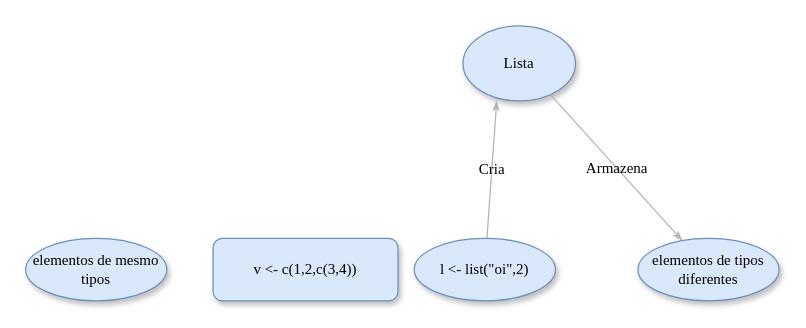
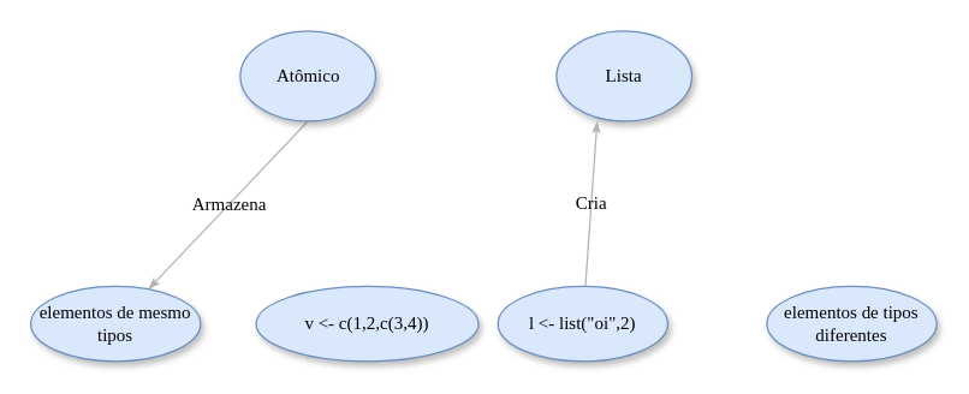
  <mxCell id="0" />
  <mxCell id="1" parent="0" />
+ <mxCell id="2" value="Armazena" style="edgeStyle=none;rounded=1;html=1;labelBackgroundColor=none;startArrow=none;startFill=0;startSize=5;endArrow=classicThin;endFill=1;endSize=5;jettySize=auto;orthogonalLoop=1;strokeColor=#B3B3B3;strokeWidth=1;fontFamily=Verdana;fontSize=12;fontColor=#000000;exitX=0.5;exitY=1;exitDx=0;exitDy=0;" parent="1" source="3" target="4" edge="1"><mxGeometry relative="1" as="geometry"><Array as="points" /></mxGeometry></mxCell>
+ <mxCell id="3" value="Atômico" style="ellipse;whiteSpace=wrap;html=1;rounded=0;shadow=1;comic=0;labelBackgroundColor=none;strokeColor=#6c8ebf;strokeWidth=1;fillColor=#dae8fc;fontFamily=Verdana;fontSize=12;align=center;" parent="1" vertex="1"><mxGeometry x="159.5" y="20" width="90" height="60" as="geometry" /></mxCell>
  <mxCell id="4" value="elementos de mesmo tipos" style="ellipse;whiteSpace=wrap;html=1;rounded=0;shadow=1;comic=0;labelBackgroundColor=none;strokeColor=#6c8ebf;strokeWidth=1;fillColor=#dae8fc;fontFamily=Verdana;fontSize=12;align=center;" parent="1" vertex="1"><mxGeometry x="20" y="190" width="113" height="50" as="geometry" /></mxCell>
  <mxCell id="5" value="Lista" style="ellipse;whiteSpace=wrap;html=1;rounded=0;shadow=1;comic=0;labelBackgroundColor=none;strokeColor=#6c8ebf;strokeWidth=1;fillColor=#dae8fc;fontFamily=Verdana;fontSize=12;align=center;" vertex="1" parent="1"><mxGeometry x="370" y="20" width="90" height="60" as="geometry" /></mxCell>
- <mxCell id="6" value="Armazena" style="edgeStyle=none;rounded=1;html=1;labelBackgroundColor=none;startArrow=none;startFill=0;startSize=5;endArrow=classicThin;endFill=1;endSize=5;jettySize=auto;orthogonalLoop=1;strokeColor=#B3B3B3;strokeWidth=1;fontFamily=Verdana;fontSize=12;fontColor=#000000;exitX=0.778;exitY=0.917;exitDx=0;exitDy=0;exitPerimeter=0;" edge="1" parent="1" target="7" source="5"><mxGeometry relative="1" as="geometry"><mxPoint x="415" y="80" as="sourcePoint" /><Array as="points" /></mxGeometry></mxCell>
  <mxCell id="7" value="elementos de tipos diferentes" style="ellipse;whiteSpace=wrap;html=1;rounded=0;shadow=1;comic=0;labelBackgroundColor=none;strokeColor=#6c8ebf;strokeWidth=1;fillColor=#dae8fc;fontFamily=Verdana;fontSize=12;align=center;" vertex="1" parent="1"><mxGeometry x="510" y="190" width="113" height="50" as="geometry" /></mxCell>
- <mxCell id="8" value="v &amp;lt;- c(1,2,c(3,4))" style="whiteSpace=wrap;html=1;shadow=1;comic=0;labelBackgroundColor=none;strokeColor=#6c8ebf;strokeWidth=1;fillColor=#dae8fc;fontFamily=Verdana;fontSize=12;align=center;rounded=1;" vertex="1" parent="1"><mxGeometry x="170" y="190" width="148" height="50" as="geometry" /></mxCell>
+ <mxCell id="8" value="v &amp;lt;- c(1,2,c(3,4))" style="ellipse;whiteSpace=wrap;html=1;rounded=0;shadow=1;comic=0;labelBackgroundColor=none;strokeColor=#6c8ebf;strokeWidth=1;fillColor=#dae8fc;fontFamily=Verdana;fontSize=12;align=center;" vertex="1" parent="1"><mxGeometry x="170" y="190" width="148" height="50" as="geometry" /></mxCell>
  <mxCell id="9" value="l &amp;lt;- list(&quot;oi&quot;,2)" style="ellipse;whiteSpace=wrap;html=1;rounded=0;shadow=1;comic=0;labelBackgroundColor=none;strokeColor=#6c8ebf;strokeWidth=1;fillColor=#dae8fc;fontFamily=Verdana;fontSize=12;align=center;" vertex="1" parent="1"><mxGeometry x="331" y="190" width="113" height="50" as="geometry" /></mxCell>
  <mxCell id="10" value="Cria" style="edgeStyle=none;rounded=1;html=1;labelBackgroundColor=none;startArrow=none;startFill=0;startSize=5;endArrow=classicThin;endFill=1;endSize=5;jettySize=auto;orthogonalLoop=1;strokeColor=#B3B3B3;strokeWidth=1;fontFamily=Verdana;fontSize=12;fontColor=#000000;entryX=0.3;entryY=1;entryDx=0;entryDy=0;entryPerimeter=0;" edge="1" parent="1" source="9" target="5"><mxGeometry relative="1" as="geometry"><mxPoint x="234.858" y="201.947" as="sourcePoint" /><mxPoint x="516.47" y="68.98" as="targetPoint" /><Array as="points" /></mxGeometry></mxCell>
